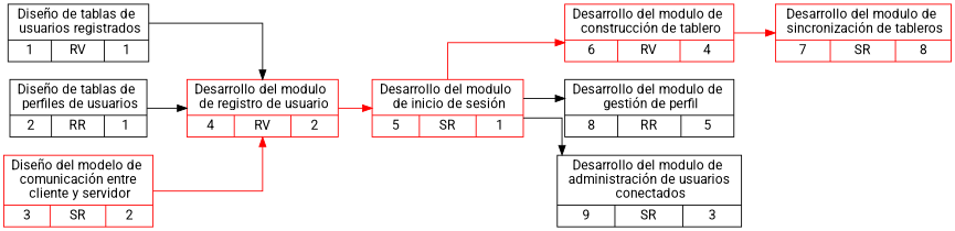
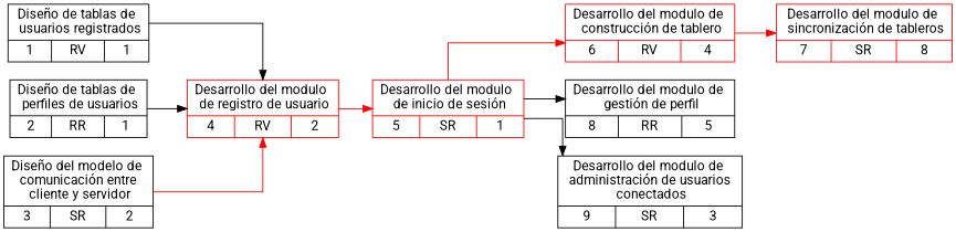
  digraph {
    fontsize=18
    rankdir=LR
    splines=ortho
    fontname=Roboto
    node [shape=record fontname=Roboto color=red]
    edge [fontname=Roboto]
    n1 [label="Diseño de tablas de \n usuarios registrados | {1|RV|1}" color=""]
    n2 [label="Desarrollo del modulo \n de registro de usuario | {4|RV|2}"]
    n3 [label="Diseño de tablas de \n perfiles de usuarios | {2|RR|1}" color=""]
-   n4 [label="Diseño del modelo de \n comunicación entre \n cliente y servidor | {3|SR|2}"]
+   n4 [color=black label="Diseño del modelo de \n comunicación entre \n cliente y servidor | {3|SR|2}"]
    n5 [label="Desarrollo del modulo \n de inicio de sesión | {5|SR|1}"]
    n6 [label="Desarrollo del modulo de \n construcción de tablero | {6|RV|4}"]
    n7 [label="Desarrollo del modulo de \n gestión de perfil | {8|RR|5}" color=""]
    n8 [label="Desarrollo del modulo de \n administración de usuarios \n conectados | {9|SR|3}" color=""]
    n9 [label="Desarrollo del modulo de \n sincronización de tableros | {7|SR|8}"]
    n1 -> n2
    n2 -> n5 [color=red]
    n3 -> n2
    n4 -> n2 [color=red]
    n5 -> n6 [color=red]
    n5 -> n7
    n5 -> n8
    n6 -> n9 [color=red]
  }
